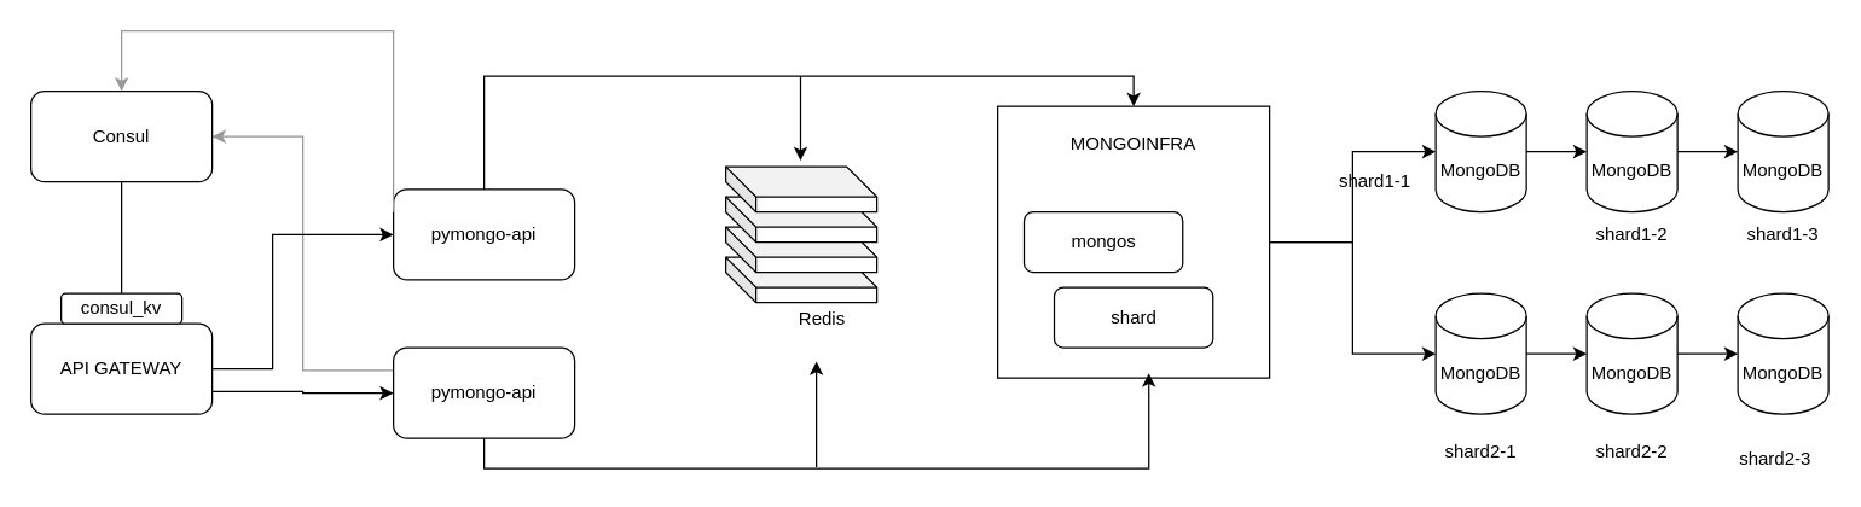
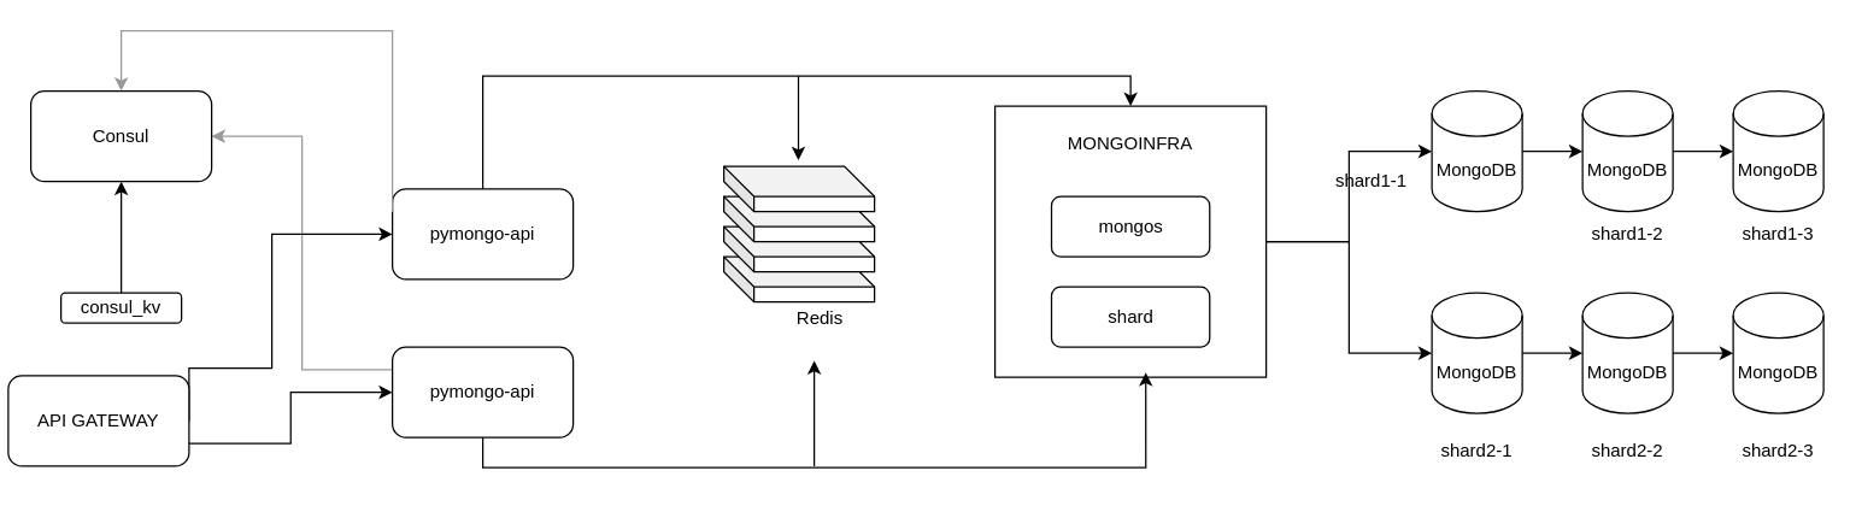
  <mxCell id="0" />
  <mxCell id="1" parent="0" />
  <mxCell id="2" value="MongoDB" style="shape=cylinder3;whiteSpace=wrap;html=1;boundedLbl=1;backgroundOutline=1;size=15;" parent="1" vertex="1"><mxGeometry x="1050" y="194" width="60" height="80" as="geometry" /></mxCell>
  <mxCell id="3" value="MongoDB" style="shape=cylinder3;whiteSpace=wrap;html=1;boundedLbl=1;backgroundOutline=1;size=15;" parent="1" vertex="1"><mxGeometry x="1150" y="194" width="60" height="80" as="geometry" /></mxCell>
  <mxCell id="4" value="MongoDB" style="shape=cylinder3;whiteSpace=wrap;html=1;boundedLbl=1;backgroundOutline=1;size=15;" parent="1" vertex="1"><mxGeometry x="1050" y="60" width="60" height="80" as="geometry" /></mxCell>
  <mxCell id="5" value="MongoDB" style="shape=cylinder3;whiteSpace=wrap;html=1;boundedLbl=1;backgroundOutline=1;size=15;" parent="1" vertex="1"><mxGeometry x="950" y="60" width="60" height="80" as="geometry" /></mxCell>
  <mxCell id="6" style="edgeStyle=orthogonalEdgeStyle;rounded=0;orthogonalLoop=1;jettySize=auto;html=1;entryX=0.5;entryY=0;entryDx=0;entryDy=0;" parent="1" source="7" target="17" edge="1"><mxGeometry relative="1" as="geometry"><Array as="points"><mxPoint x="320" y="50" /><mxPoint x="750" y="50" /></Array></mxGeometry></mxCell>
  <mxCell id="7" value="pymongo-api" style="rounded=1;whiteSpace=wrap;html=1;" parent="1" vertex="1"><mxGeometry x="260" y="125" width="120" height="60" as="geometry" /></mxCell>
  <mxCell id="8" value="MongoDB" style="shape=cylinder3;whiteSpace=wrap;html=1;boundedLbl=1;backgroundOutline=1;size=15;" parent="1" vertex="1"><mxGeometry x="950" y="194" width="60" height="80" as="geometry" /></mxCell>
  <mxCell id="9" value="MongoDB" style="shape=cylinder3;whiteSpace=wrap;html=1;boundedLbl=1;backgroundOutline=1;size=15;" parent="1" vertex="1"><mxGeometry x="1150" y="60" width="60" height="80" as="geometry" /></mxCell>
  <mxCell id="10" value="" style="group" parent="1" vertex="1" connectable="0"><mxGeometry x="480" y="110" width="100" height="90" as="geometry" /></mxCell>
  <mxCell id="11" value="" style="shape=cube;whiteSpace=wrap;html=1;boundedLbl=1;backgroundOutline=1;darkOpacity=0.05;darkOpacity2=0.1;size=20;rotation=0;" parent="10" vertex="1"><mxGeometry y="60" width="100" height="30" as="geometry" /></mxCell>
  <mxCell id="12" value="" style="shape=cube;whiteSpace=wrap;html=1;boundedLbl=1;backgroundOutline=1;darkOpacity=0.05;darkOpacity2=0.1;size=20;rotation=0;" parent="10" vertex="1"><mxGeometry y="40" width="100" height="30" as="geometry" /></mxCell>
  <mxCell id="13" value="" style="shape=cube;whiteSpace=wrap;html=1;boundedLbl=1;backgroundOutline=1;darkOpacity=0.05;darkOpacity2=0.1;size=20;rotation=0;" parent="10" vertex="1"><mxGeometry y="20" width="100" height="30" as="geometry" /></mxCell>
  <mxCell id="14" value="" style="shape=cube;whiteSpace=wrap;html=1;boundedLbl=1;backgroundOutline=1;darkOpacity=0.05;darkOpacity2=0.1;size=20;rotation=0;" parent="10" vertex="1"><mxGeometry width="100" height="30" as="geometry" /></mxCell>
  <mxCell id="15" value="Redis" style="text;html=1;align=center;verticalAlign=middle;whiteSpace=wrap;rounded=0;" parent="1" vertex="1"><mxGeometry x="514" y="196" width="60" height="30" as="geometry" /></mxCell>
  <mxCell id="16" value="" style="group" parent="1" vertex="1" connectable="0"><mxGeometry x="660" y="70" width="180" height="180" as="geometry" /></mxCell>
  <mxCell id="17" value="" style="whiteSpace=wrap;html=1;aspect=fixed;" parent="16" vertex="1"><mxGeometry width="180" height="180" as="geometry" /></mxCell>
  <mxCell id="18" value="MONGOINFRA" style="text;html=1;align=center;verticalAlign=middle;whiteSpace=wrap;rounded=0;" parent="16" vertex="1"><mxGeometry x="25" y="10" width="130" height="30" as="geometry" /></mxCell>
  <mxCell id="19" value="shard" style="rounded=1;whiteSpace=wrap;html=1;" parent="16" vertex="1"><mxGeometry x="37.5" y="120" width="105" height="40" as="geometry" /></mxCell>
- <mxCell id="20" value="mongos" style="rounded=1;whiteSpace=wrap;html=1;" parent="16" vertex="1"><mxGeometry x="17.5" y="70" width="105" height="40" as="geometry" /></mxCell>
+ <mxCell id="20" value="mongos" style="rounded=1;whiteSpace=wrap;html=1;" parent="16" vertex="1"><mxGeometry x="37.5" y="60" width="105" height="40" as="geometry" /></mxCell>
  <mxCell id="21" value="" style="endArrow=classic;html=1;rounded=0;" parent="1" edge="1"><mxGeometry width="50" height="50" relative="1" as="geometry"><mxPoint x="529.5" y="50" as="sourcePoint" /><mxPoint x="529.5" y="106" as="targetPoint" /><Array as="points" /></mxGeometry></mxCell>
  <mxCell id="22" style="edgeStyle=orthogonalEdgeStyle;rounded=0;orthogonalLoop=1;jettySize=auto;html=1;exitX=1;exitY=0.5;exitDx=0;exitDy=0;entryX=0;entryY=0.5;entryDx=0;entryDy=0;entryPerimeter=0;" parent="1" source="17" target="5" edge="1"><mxGeometry relative="1" as="geometry" /></mxCell>
  <mxCell id="23" style="edgeStyle=orthogonalEdgeStyle;rounded=0;orthogonalLoop=1;jettySize=auto;html=1;exitX=1;exitY=0.5;exitDx=0;exitDy=0;entryX=0;entryY=0.5;entryDx=0;entryDy=0;entryPerimeter=0;" parent="1" source="17" target="8" edge="1"><mxGeometry relative="1" as="geometry" /></mxCell>
  <mxCell id="24" style="edgeStyle=orthogonalEdgeStyle;rounded=0;orthogonalLoop=1;jettySize=auto;html=1;exitX=1;exitY=0.5;exitDx=0;exitDy=0;exitPerimeter=0;entryX=0;entryY=0.5;entryDx=0;entryDy=0;entryPerimeter=0;" parent="1" source="5" target="4" edge="1"><mxGeometry relative="1" as="geometry" /></mxCell>
  <mxCell id="25" style="edgeStyle=orthogonalEdgeStyle;rounded=0;orthogonalLoop=1;jettySize=auto;html=1;exitX=1;exitY=0.5;exitDx=0;exitDy=0;exitPerimeter=0;entryX=0;entryY=0.5;entryDx=0;entryDy=0;entryPerimeter=0;" parent="1" source="4" target="9" edge="1"><mxGeometry relative="1" as="geometry" /></mxCell>
  <mxCell id="26" style="edgeStyle=orthogonalEdgeStyle;rounded=0;orthogonalLoop=1;jettySize=auto;html=1;exitX=1;exitY=0.5;exitDx=0;exitDy=0;exitPerimeter=0;entryX=0;entryY=0.5;entryDx=0;entryDy=0;entryPerimeter=0;" parent="1" source="8" target="2" edge="1"><mxGeometry relative="1" as="geometry" /></mxCell>
  <mxCell id="27" style="edgeStyle=orthogonalEdgeStyle;rounded=0;orthogonalLoop=1;jettySize=auto;html=1;exitX=1;exitY=0.5;exitDx=0;exitDy=0;exitPerimeter=0;entryX=0;entryY=0.5;entryDx=0;entryDy=0;entryPerimeter=0;" parent="1" source="2" target="3" edge="1"><mxGeometry relative="1" as="geometry" /></mxCell>
  <mxCell id="28" value="shard1-1" style="text;html=1;align=center;verticalAlign=middle;whiteSpace=wrap;rounded=0;" parent="1" vertex="1"><mxGeometry x="880" y="105" width="60" height="30" as="geometry" /></mxCell>
  <mxCell id="29" value="shard1-2" style="text;html=1;align=center;verticalAlign=middle;whiteSpace=wrap;rounded=0;" parent="1" vertex="1"><mxGeometry x="1050" y="140" width="60" height="30" as="geometry" /></mxCell>
  <mxCell id="30" value="shard1-3" style="text;html=1;align=center;verticalAlign=middle;whiteSpace=wrap;rounded=0;" parent="1" vertex="1"><mxGeometry x="1150" y="140" width="60" height="30" as="geometry" /></mxCell>
  <mxCell id="31" value="shard2-1" style="text;html=1;align=center;verticalAlign=middle;whiteSpace=wrap;rounded=0;" parent="1" vertex="1"><mxGeometry x="950" y="284" width="60" height="30" as="geometry" /></mxCell>
  <mxCell id="32" value="shard2-2" style="text;html=1;align=center;verticalAlign=middle;whiteSpace=wrap;rounded=0;" parent="1" vertex="1"><mxGeometry x="1050" y="284" width="60" height="30" as="geometry" /></mxCell>
- <mxCell id="33" value="shard2-3" style="text;html=1;align=center;verticalAlign=middle;whiteSpace=wrap;rounded=0;" parent="1" vertex="1"><mxGeometry x="1145" y="289" width="60" height="30" as="geometry" /></mxCell>
+ <mxCell id="33" value="shard2-3" style="text;html=1;align=center;verticalAlign=middle;whiteSpace=wrap;rounded=0;" parent="1" vertex="1"><mxGeometry x="1150" y="284" width="60" height="30" as="geometry" /></mxCell>
  <mxCell id="34" style="edgeStyle=orthogonalEdgeStyle;rounded=0;orthogonalLoop=1;jettySize=auto;html=1;exitX=0;exitY=0.25;exitDx=0;exitDy=0;entryX=1;entryY=0.5;entryDx=0;entryDy=0;strokeColor=#999999;" edge="1" parent="1" source="35" target="43"><mxGeometry relative="1" as="geometry" /></mxCell>
  <mxCell id="35" value="pymongo-api" style="rounded=1;whiteSpace=wrap;html=1;" vertex="1" parent="1"><mxGeometry x="260" y="230" width="120" height="60" as="geometry" /></mxCell>
  <mxCell id="36" style="edgeStyle=orthogonalEdgeStyle;rounded=0;orthogonalLoop=1;jettySize=auto;html=1;exitX=0.5;exitY=1;exitDx=0;exitDy=0;entryX=0.556;entryY=0.983;entryDx=0;entryDy=0;entryPerimeter=0;" edge="1" parent="1" source="35" target="17"><mxGeometry relative="1" as="geometry"><Array as="points"><mxPoint x="320" y="310" /><mxPoint x="760" y="310" /></Array></mxGeometry></mxCell>
  <mxCell id="37" value="" style="endArrow=classic;html=1;rounded=0;" edge="1" parent="1"><mxGeometry width="50" height="50" relative="1" as="geometry"><mxPoint x="540" y="309" as="sourcePoint" /><mxPoint x="540" y="239" as="targetPoint" /></mxGeometry></mxCell>
  <mxCell id="38" style="edgeStyle=orthogonalEdgeStyle;rounded=0;orthogonalLoop=1;jettySize=auto;html=1;exitX=1;exitY=0.5;exitDx=0;exitDy=0;entryX=0;entryY=0.5;entryDx=0;entryDy=0;" edge="1" parent="1" source="40" target="7"><mxGeometry relative="1" as="geometry"><Array as="points"><mxPoint x="180" y="244" /><mxPoint x="180" y="155" /></Array></mxGeometry></mxCell>
  <mxCell id="39" style="edgeStyle=orthogonalEdgeStyle;rounded=0;orthogonalLoop=1;jettySize=auto;html=1;exitX=1;exitY=0.75;exitDx=0;exitDy=0;entryX=0;entryY=0.5;entryDx=0;entryDy=0;" edge="1" parent="1" source="40" target="35"><mxGeometry relative="1" as="geometry" /></mxCell>
- <mxCell id="40" value="API GATEWAY" style="rounded=1;whiteSpace=wrap;html=1;" vertex="1" parent="1"><mxGeometry x="20" y="214" width="120" height="60" as="geometry" /></mxCell>
- <mxCell id="41" style="edgeStyle=orthogonalEdgeStyle;rounded=0;orthogonalLoop=1;jettySize=auto;html=1;exitX=0.5;exitY=0;exitDx=0;exitDy=0;entryX=0.5;entryY=1;entryDx=0;entryDy=0;endArrow=none;" edge="1" parent="1" source="42" target="43"><mxGeometry relative="1" as="geometry" /></mxCell>
+ <mxCell id="40" value="API GATEWAY" style="rounded=1;whiteSpace=wrap;html=1;" vertex="1" parent="1"><mxGeometry x="5" y="249" width="120" height="60" as="geometry" /></mxCell>
+ <mxCell id="41" style="edgeStyle=orthogonalEdgeStyle;rounded=0;orthogonalLoop=1;jettySize=auto;html=1;exitX=0.5;exitY=0;exitDx=0;exitDy=0;entryX=0.5;entryY=1;entryDx=0;entryDy=0;" edge="1" parent="1" source="42" target="43"><mxGeometry relative="1" as="geometry" /></mxCell>
  <mxCell id="42" value="consul_kv" style="rounded=1;whiteSpace=wrap;html=1;" vertex="1" parent="1"><mxGeometry x="40" y="194" width="80" height="20" as="geometry" /></mxCell>
  <mxCell id="43" value="Consul" style="rounded=1;whiteSpace=wrap;html=1;" vertex="1" parent="1"><mxGeometry x="20" y="60" width="120" height="60" as="geometry" /></mxCell>
  <mxCell id="44" style="edgeStyle=orthogonalEdgeStyle;rounded=0;orthogonalLoop=1;jettySize=auto;html=1;exitX=0;exitY=0.25;exitDx=0;exitDy=0;entryX=0.5;entryY=0;entryDx=0;entryDy=0;strokeColor=#999999;" edge="1" parent="1" source="7" target="43"><mxGeometry relative="1" as="geometry"><Array as="points"><mxPoint x="260" y="20" /><mxPoint x="80" y="20" /></Array></mxGeometry></mxCell>
